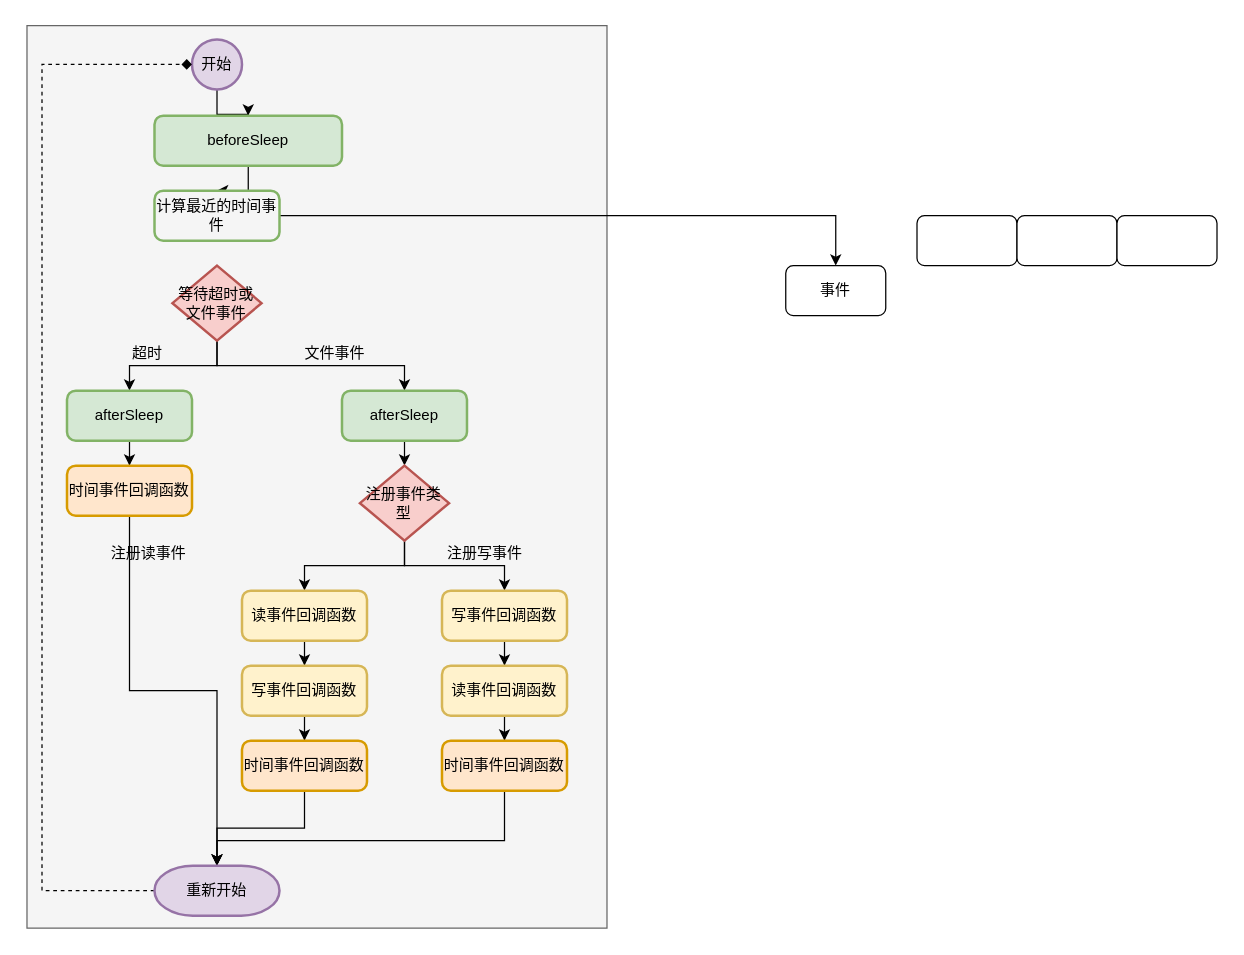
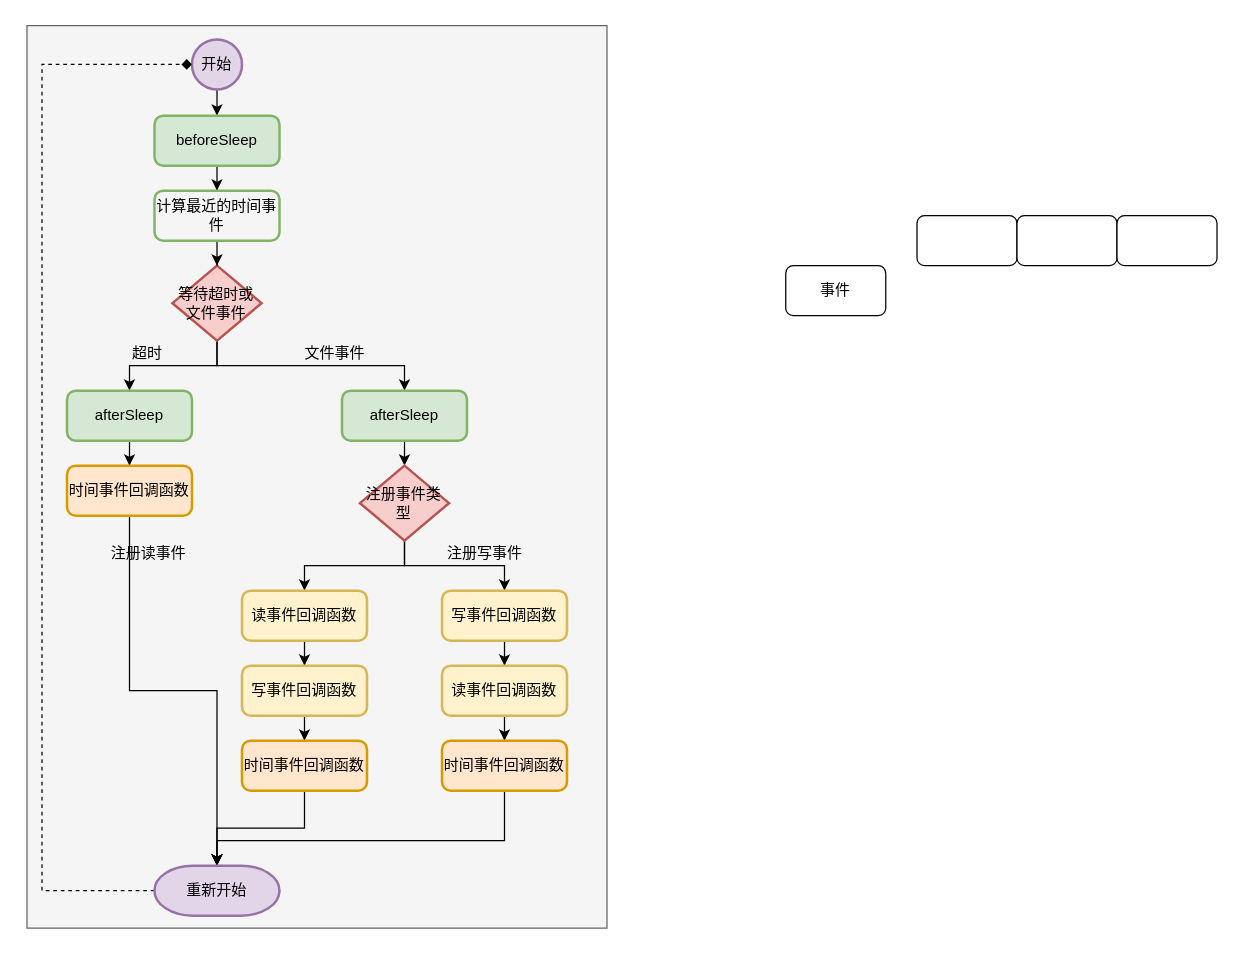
  <mxCell id="0" />
  <mxCell id="1" parent="0" />
  <mxCell id="2" value="" style="rounded=0;whiteSpace=wrap;html=1;fillColor=#f5f5f5;strokeColor=#666666;fontColor=#333333;" vertex="1" parent="1"><mxGeometry x="20.99" y="20" width="464" height="722" as="geometry" /></mxCell>
  <mxCell id="3" value="" style="edgeStyle=orthogonalEdgeStyle;rounded=0;orthogonalLoop=1;jettySize=auto;html=1;entryX=0.5;entryY=0;entryDx=0;entryDy=0;" edge="1" parent="1" source="4" target="6"><mxGeometry relative="1" as="geometry" /></mxCell>
  <mxCell id="4" value="开始" style="strokeWidth=2;html=1;shape=mxgraph.flowchart.start_2;whiteSpace=wrap;fillColor=#e1d5e7;strokeColor=#9673a6;" vertex="1" parent="1"><mxGeometry x="153" y="31" width="40" height="40" as="geometry" /></mxCell>
  <mxCell id="5" style="edgeStyle=orthogonalEdgeStyle;rounded=0;orthogonalLoop=1;jettySize=auto;html=1;" edge="1" parent="1" source="6" target="38"><mxGeometry relative="1" as="geometry" /></mxCell>
- <mxCell id="6" value="beforeSleep" style="rounded=1;whiteSpace=wrap;html=1;absoluteArcSize=1;arcSize=14;strokeWidth=2;fillColor=#d5e8d4;strokeColor=#82b366;" vertex="1" parent="1"><mxGeometry x="123" y="92" width="150" height="40" as="geometry" /></mxCell>
+ <mxCell id="6" value="beforeSleep" style="rounded=1;whiteSpace=wrap;html=1;absoluteArcSize=1;arcSize=14;strokeWidth=2;fillColor=#d5e8d4;strokeColor=#82b366;" vertex="1" parent="1"><mxGeometry x="123" y="92" width="100" height="40" as="geometry" /></mxCell>
  <mxCell id="7" style="edgeStyle=orthogonalEdgeStyle;rounded=0;orthogonalLoop=1;jettySize=auto;html=1;entryX=0.5;entryY=0;entryDx=0;entryDy=0;exitX=0.5;exitY=1;exitDx=0;exitDy=0;exitPerimeter=0;" edge="1" parent="1" source="9" target="13"><mxGeometry relative="1" as="geometry" /></mxCell>
  <mxCell id="8" style="edgeStyle=orthogonalEdgeStyle;rounded=0;orthogonalLoop=1;jettySize=auto;html=1;entryX=0.5;entryY=0;entryDx=0;entryDy=0;exitX=0.5;exitY=1;exitDx=0;exitDy=0;exitPerimeter=0;" edge="1" parent="1" source="9" target="11"><mxGeometry relative="1" as="geometry" /></mxCell>
  <mxCell id="9" value="等待超时或文件事件" style="strokeWidth=2;html=1;shape=mxgraph.flowchart.decision;whiteSpace=wrap;fillColor=#f8cecc;strokeColor=#b85450;" vertex="1" parent="1"><mxGeometry x="137.37" y="212" width="71.25" height="60" as="geometry" /></mxCell>
  <mxCell id="10" value="" style="edgeStyle=orthogonalEdgeStyle;rounded=0;orthogonalLoop=1;jettySize=auto;html=1;" edge="1" parent="1" source="11" target="15"><mxGeometry relative="1" as="geometry" /></mxCell>
  <mxCell id="11" value="afterSleep" style="rounded=1;whiteSpace=wrap;html=1;absoluteArcSize=1;arcSize=14;strokeWidth=2;fillColor=#d5e8d4;strokeColor=#82b366;" vertex="1" parent="1"><mxGeometry x="53" y="312" width="100" height="40" as="geometry" /></mxCell>
  <mxCell id="12" value="" style="edgeStyle=orthogonalEdgeStyle;rounded=0;orthogonalLoop=1;jettySize=auto;html=1;" edge="1" parent="1" source="13" target="18"><mxGeometry relative="1" as="geometry" /></mxCell>
  <mxCell id="13" value="afterSleep" style="rounded=1;whiteSpace=wrap;html=1;absoluteArcSize=1;arcSize=14;strokeWidth=2;fillColor=#d5e8d4;strokeColor=#82b366;" vertex="1" parent="1"><mxGeometry x="272.99" y="312" width="100" height="40" as="geometry" /></mxCell>
  <mxCell id="14" style="edgeStyle=orthogonalEdgeStyle;rounded=0;orthogonalLoop=1;jettySize=auto;html=1;entryX=0.5;entryY=0;entryDx=0;entryDy=0;entryPerimeter=0;" edge="1" parent="1" source="15" target="32"><mxGeometry relative="1" as="geometry" /></mxCell>
  <mxCell id="15" value="时间事件回调函数" style="rounded=1;whiteSpace=wrap;html=1;absoluteArcSize=1;arcSize=14;strokeWidth=2;fillColor=#ffe6cc;strokeColor=#d79b00;" vertex="1" parent="1"><mxGeometry x="53" y="372" width="100" height="40" as="geometry" /></mxCell>
  <mxCell id="16" style="edgeStyle=orthogonalEdgeStyle;rounded=0;orthogonalLoop=1;jettySize=auto;html=1;entryX=0.5;entryY=0;entryDx=0;entryDy=0;" edge="1" parent="1" source="18" target="20"><mxGeometry relative="1" as="geometry"><mxPoint x="243" y="462" as="targetPoint" /></mxGeometry></mxCell>
  <mxCell id="17" style="edgeStyle=orthogonalEdgeStyle;rounded=0;orthogonalLoop=1;jettySize=auto;html=1;entryX=0.5;entryY=0;entryDx=0;entryDy=0;" edge="1" parent="1" source="18" target="22"><mxGeometry relative="1" as="geometry" /></mxCell>
  <mxCell id="18" value="注册事件类型" style="strokeWidth=2;html=1;shape=mxgraph.flowchart.decision;whiteSpace=wrap;fillColor=#f8cecc;strokeColor=#b85450;" vertex="1" parent="1"><mxGeometry x="287.37" y="372" width="71.25" height="60" as="geometry" /></mxCell>
  <mxCell id="19" value="" style="edgeStyle=orthogonalEdgeStyle;rounded=0;orthogonalLoop=1;jettySize=auto;html=1;" edge="1" parent="1" source="20" target="24"><mxGeometry relative="1" as="geometry" /></mxCell>
  <mxCell id="20" value="读事件回调函数" style="rounded=1;whiteSpace=wrap;html=1;absoluteArcSize=1;arcSize=14;strokeWidth=2;fillColor=#fff2cc;strokeColor=#d6b656;" vertex="1" parent="1"><mxGeometry x="193" y="472" width="100" height="40" as="geometry" /></mxCell>
  <mxCell id="21" value="" style="edgeStyle=orthogonalEdgeStyle;rounded=0;orthogonalLoop=1;jettySize=auto;html=1;" edge="1" parent="1" source="22" target="26"><mxGeometry relative="1" as="geometry" /></mxCell>
  <mxCell id="22" value="写事件回调函数" style="rounded=1;whiteSpace=wrap;html=1;absoluteArcSize=1;arcSize=14;strokeWidth=2;fillColor=#fff2cc;strokeColor=#d6b656;" vertex="1" parent="1"><mxGeometry x="353" y="472" width="100" height="40" as="geometry" /></mxCell>
  <mxCell id="23" value="" style="edgeStyle=orthogonalEdgeStyle;rounded=0;orthogonalLoop=1;jettySize=auto;html=1;" edge="1" parent="1" source="24" target="28"><mxGeometry relative="1" as="geometry" /></mxCell>
  <mxCell id="24" value="写事件回调函数" style="rounded=1;whiteSpace=wrap;html=1;absoluteArcSize=1;arcSize=14;strokeWidth=2;fillColor=#fff2cc;strokeColor=#d6b656;" vertex="1" parent="1"><mxGeometry x="192.99" y="532" width="100" height="40" as="geometry" /></mxCell>
  <mxCell id="25" value="" style="edgeStyle=orthogonalEdgeStyle;rounded=0;orthogonalLoop=1;jettySize=auto;html=1;" edge="1" parent="1" source="26" target="30"><mxGeometry relative="1" as="geometry" /></mxCell>
  <mxCell id="26" value="读事件回调函数" style="rounded=1;whiteSpace=wrap;html=1;absoluteArcSize=1;arcSize=14;strokeWidth=2;fillColor=#fff2cc;strokeColor=#d6b656;" vertex="1" parent="1"><mxGeometry x="353" y="532" width="100" height="40" as="geometry" /></mxCell>
  <mxCell id="27" style="edgeStyle=orthogonalEdgeStyle;rounded=0;orthogonalLoop=1;jettySize=auto;html=1;entryX=0.5;entryY=0;entryDx=0;entryDy=0;entryPerimeter=0;" edge="1" parent="1" source="28" target="32"><mxGeometry relative="1" as="geometry" /></mxCell>
  <mxCell id="28" value="时间事件回调函数" style="rounded=1;whiteSpace=wrap;html=1;absoluteArcSize=1;arcSize=14;strokeWidth=2;fillColor=#ffe6cc;strokeColor=#d79b00;" vertex="1" parent="1"><mxGeometry x="192.99" y="592" width="100" height="40" as="geometry" /></mxCell>
  <mxCell id="29" style="edgeStyle=orthogonalEdgeStyle;rounded=0;orthogonalLoop=1;jettySize=auto;html=1;entryX=0.5;entryY=0;entryDx=0;entryDy=0;entryPerimeter=0;" edge="1" parent="1" source="30" target="32"><mxGeometry relative="1" as="geometry"><Array as="points"><mxPoint x="403" y="672" /><mxPoint x="173" y="672" /></Array></mxGeometry></mxCell>
  <mxCell id="30" value="时间事件回调函数" style="rounded=1;whiteSpace=wrap;html=1;absoluteArcSize=1;arcSize=14;strokeWidth=2;fillColor=#ffe6cc;strokeColor=#d79b00;" vertex="1" parent="1"><mxGeometry x="353" y="592" width="100" height="40" as="geometry" /></mxCell>
  <mxCell id="31" style="edgeStyle=orthogonalEdgeStyle;rounded=0;orthogonalLoop=1;jettySize=auto;html=1;entryX=0;entryY=0.5;entryDx=0;entryDy=0;entryPerimeter=0;dashed=1;endArrow=diamond;" edge="1" parent="1" source="32" target="4"><mxGeometry relative="1" as="geometry"><Array as="points"><mxPoint x="33" y="712" /><mxPoint x="33" y="51" /></Array></mxGeometry></mxCell>
  <mxCell id="32" value="重新开始" style="strokeWidth=2;html=1;shape=mxgraph.flowchart.terminator;whiteSpace=wrap;fillColor=#e1d5e7;strokeColor=#9673a6;" vertex="1" parent="1"><mxGeometry x="122.99" y="692" width="100" height="40" as="geometry" /></mxCell>
  <mxCell id="33" value="超时" style="text;html=1;resizable=0;autosize=1;align=center;verticalAlign=middle;points=[];fillColor=none;strokeColor=none;rounded=0;" vertex="1" parent="1"><mxGeometry x="97.37" y="272" width="40" height="20" as="geometry" /></mxCell>
  <mxCell id="34" value="文件事件" style="text;html=1;resizable=0;autosize=1;align=center;verticalAlign=middle;points=[];fillColor=none;strokeColor=none;rounded=0;" vertex="1" parent="1"><mxGeometry x="237.37" y="272" width="60" height="20" as="geometry" /></mxCell>
  <mxCell id="35" value="注册读事件" style="text;html=1;resizable=0;autosize=1;align=center;verticalAlign=middle;points=[];fillColor=none;strokeColor=none;rounded=0;" vertex="1" parent="1"><mxGeometry x="77.99" y="432" width="80" height="20" as="geometry" /></mxCell>
  <mxCell id="36" value="注册写事件" style="text;html=1;resizable=0;autosize=1;align=center;verticalAlign=middle;points=[];fillColor=none;strokeColor=none;rounded=0;" vertex="1" parent="1"><mxGeometry x="347" y="432" width="80" height="20" as="geometry" /></mxCell>
- <mxCell id="37" style="edgeStyle=orthogonalEdgeStyle;rounded=0;orthogonalLoop=1;jettySize=auto;html=1;" edge="1" parent="1" source="38" target="39"><mxGeometry relative="1" as="geometry" /></mxCell>
+ <mxCell id="37" style="edgeStyle=orthogonalEdgeStyle;rounded=0;orthogonalLoop=1;jettySize=auto;html=1;entryX=0.5;entryY=0;entryDx=0;entryDy=0;entryPerimeter=0;" edge="1" parent="1" source="38" target="9"><mxGeometry relative="1" as="geometry" /></mxCell>
  <mxCell id="38" value="计算最近的时间事件" style="rounded=1;whiteSpace=wrap;html=1;absoluteArcSize=1;arcSize=14;strokeWidth=2;fillColor=#f5f5f5;strokeColor=#82b366;" vertex="1" parent="1"><mxGeometry x="123" y="152" width="100" height="40" as="geometry" /></mxCell>
  <mxCell id="39" value="事件" style="rounded=1;whiteSpace=wrap;html=1;" vertex="1" parent="1"><mxGeometry x="628" y="212" width="80" height="40" as="geometry" /></mxCell>
  <mxCell id="40" value="" style="rounded=1;whiteSpace=wrap;html=1;" vertex="1" parent="1"><mxGeometry x="733" y="172" width="80" height="40" as="geometry" /></mxCell>
  <mxCell id="41" value="" style="rounded=1;whiteSpace=wrap;html=1;" vertex="1" parent="1"><mxGeometry x="813" y="172" width="80" height="40" as="geometry" /></mxCell>
  <mxCell id="42" value="" style="rounded=1;whiteSpace=wrap;html=1;" vertex="1" parent="1"><mxGeometry x="893" y="172" width="80" height="40" as="geometry" /></mxCell>
